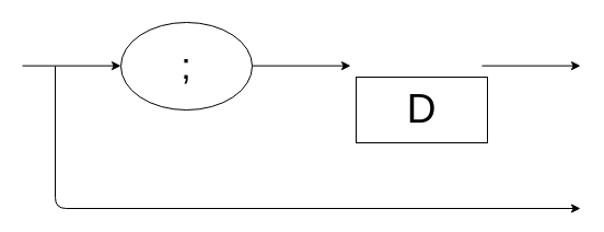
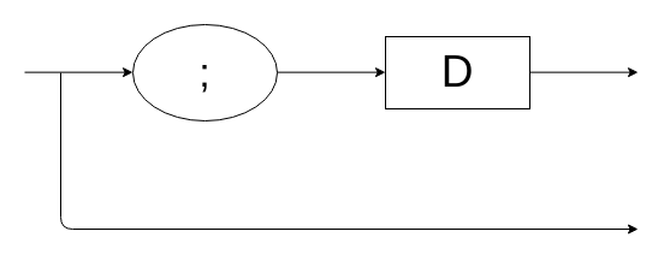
  <mxCell id="0" />
  <mxCell id="1" parent="0" />
  <mxCell id="2" value="" style="group" vertex="1" connectable="0" parent="1"><mxGeometry width="510" height="170" as="geometry" x="20" y="20" /></mxCell>
  <mxCell id="3" value="&lt;font style=&quot;font-size: 34px&quot;&gt;;&lt;/font&gt;" style="ellipse;whiteSpace=wrap;html=1;" vertex="1" parent="2"><mxGeometry x="90" width="120" height="80" as="geometry" /></mxCell>
  <mxCell id="4" value="" style="endArrow=classic;html=1;entryX=0;entryY=0.5;entryDx=0;entryDy=0;" edge="1" parent="2"><mxGeometry width="50" height="50" relative="1" as="geometry"><mxPoint x="210" y="39.64" as="sourcePoint" /><mxPoint x="300" y="39.64" as="targetPoint" /></mxGeometry></mxCell>
  <mxCell id="5" value="" style="endArrow=classic;html=1;entryX=0;entryY=0.5;entryDx=0;entryDy=0;" edge="1" parent="2"><mxGeometry width="50" height="50" relative="1" as="geometry"><mxPoint y="39.64" as="sourcePoint" /><mxPoint x="90" y="39.64" as="targetPoint" /></mxGeometry></mxCell>
  <mxCell id="6" value="" style="endArrow=classic;html=1;" edge="1" parent="2"><mxGeometry width="50" height="50" relative="1" as="geometry"><mxPoint x="30" y="40" as="sourcePoint" /><mxPoint x="510" y="170" as="targetPoint" /><Array as="points"><mxPoint x="30" y="170" /></Array></mxGeometry></mxCell>
- <mxCell id="7" value="&lt;font style=&quot;font-size: 37px&quot;&gt;D&lt;/font&gt;" style="rounded=0;whiteSpace=wrap;html=1;" vertex="1" parent="2"><mxGeometry x="305" y="50" width="120" height="60" as="geometry" /></mxCell>
+ <mxCell id="7" value="&lt;font style=&quot;font-size: 37px&quot;&gt;D&lt;/font&gt;" style="rounded=0;whiteSpace=wrap;html=1;" vertex="1" parent="2"><mxGeometry x="300" y="10" width="120" height="60" as="geometry" /></mxCell>
  <mxCell id="8" value="" style="endArrow=classic;html=1;entryX=0;entryY=0.5;entryDx=0;entryDy=0;" edge="1" parent="2"><mxGeometry width="50" height="50" relative="1" as="geometry"><mxPoint x="420" y="39.64" as="sourcePoint" /><mxPoint x="510" y="39.64" as="targetPoint" /></mxGeometry></mxCell>
